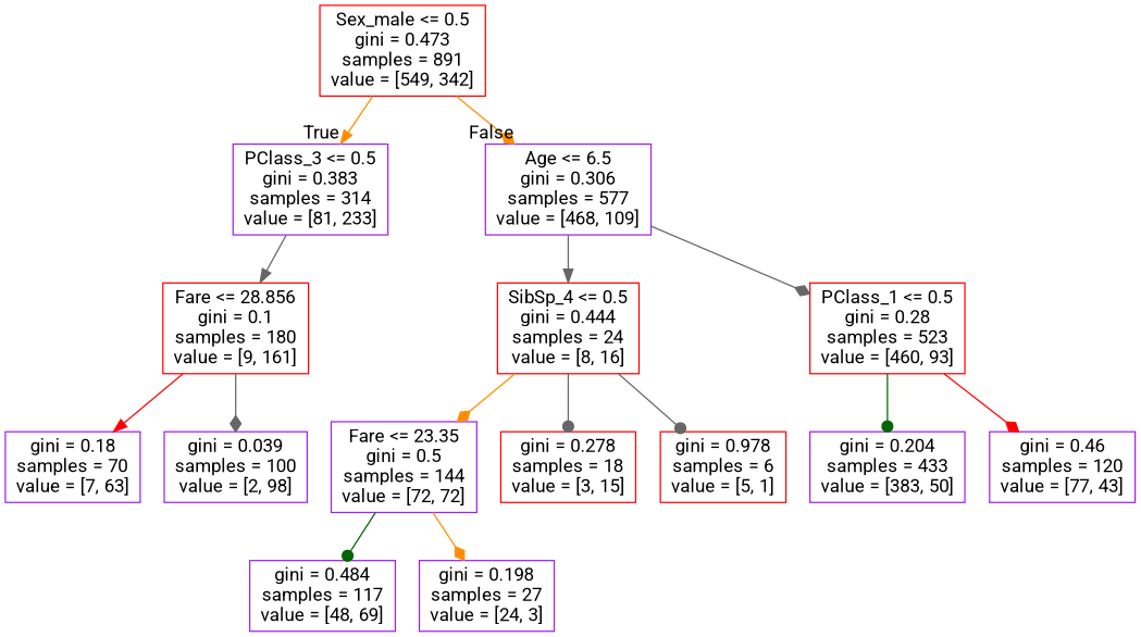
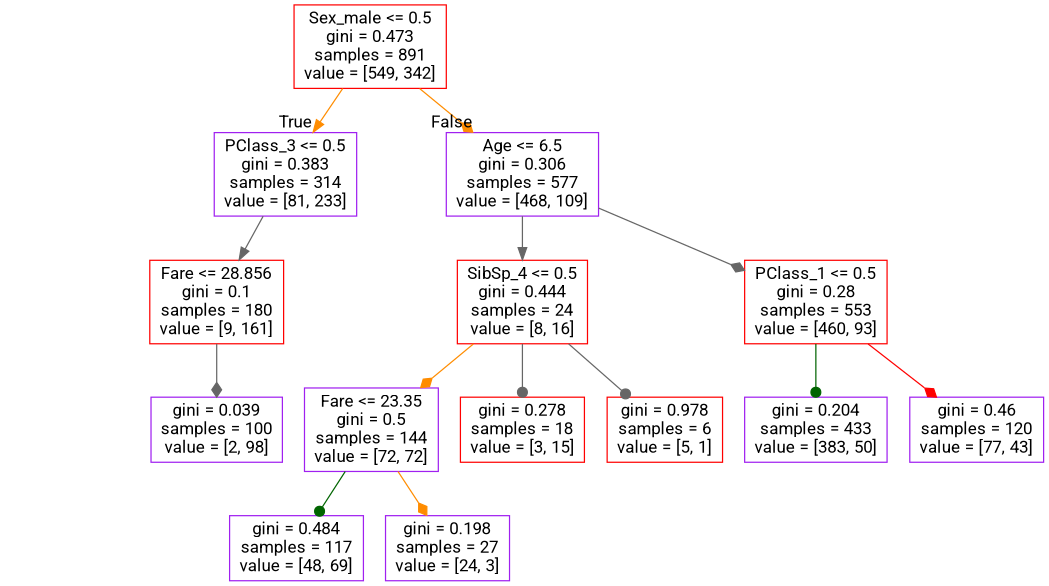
  digraph {
    fontname=Roboto
    node [color=purple fontname=Roboto shape=box]
    edge [arrowhead=diamond color=gray40 fontname=Roboto]
    n1 [color=red label="Sex_male <= 0.5\ngini = 0.473\nsamples = 891\nvalue = [549, 342]"]
    n2 [label="PClass_3 <= 0.5\ngini = 0.383\nsamples = 314\nvalue = [81, 233]"]
    n3 [label="Age <= 6.5\ngini = 0.306\nsamples = 577\nvalue = [468, 109]"]
    n4 [color=red label="Fare <= 28.856\ngini = 0.1\nsamples = 180\nvalue = [9, 161]"]
    n5 [color=red label="SibSp_4 <= 0.5\ngini = 0.444\nsamples = 24\nvalue = [8, 16]"]
-   n6 [color=red label="PClass_1 <= 0.5\ngini = 0.28\nsamples = 523\nvalue = [460, 93]"]
-   n7 [label="gini = 0.18\nsamples = 70\nvalue = [7, 63]"]
+   n6 [color=red label="PClass_1 <= 0.5\ngini = 0.28\nsamples = 553\nvalue = [460, 93]"]
    n8 [label="gini = 0.039\nsamples = 100\nvalue = [2, 98]"]
    n9 [label="Fare <= 23.35\ngini = 0.5\nsamples = 144\nvalue = [72, 72]"]
    n10 [label="gini = 0.484\nsamples = 117\nvalue = [48, 69]"]
    n11 [label="gini = 0.198\nsamples = 27\nvalue = [24, 3]"]
    n12 [color=red label="gini = 0.278\nsamples = 18\nvalue = [3, 15]"]
    n13 [color=red label="gini = 0.978\nsamples = 6\nvalue = [5, 1]"]
    n14 [label="gini = 0.204\nsamples = 433\nvalue = [383, 50]"]
    n15 [label="gini = 0.46\nsamples = 120\nvalue = [77, 43]"]
    n1 -> n2 [arrowhead=normal color=darkorange headlabel=True labelangle=45 labeldistance=2.5]
    n1 -> n3 [color=darkorange headlabel=False labelangle=-45 labeldistance=2.5]
    n2 -> n4 [arrowhead=normal]
    n3 -> n5 [arrowhead=normal]
    n3 -> n6
-   n4 -> n7 [arrowhead=normal color=red]
    n4 -> n8
    n5 -> n9 [color=darkorange]
    n5 -> n12 [arrowhead=dot]
    n5 -> n13 [arrowhead=dot]
    n6 -> n14 [arrowhead=dot color=darkgreen]
    n6 -> n15 [color=red]
    n9 -> n10 [arrowhead=dot color=darkgreen]
    n9 -> n11 [color=darkorange]
  }
